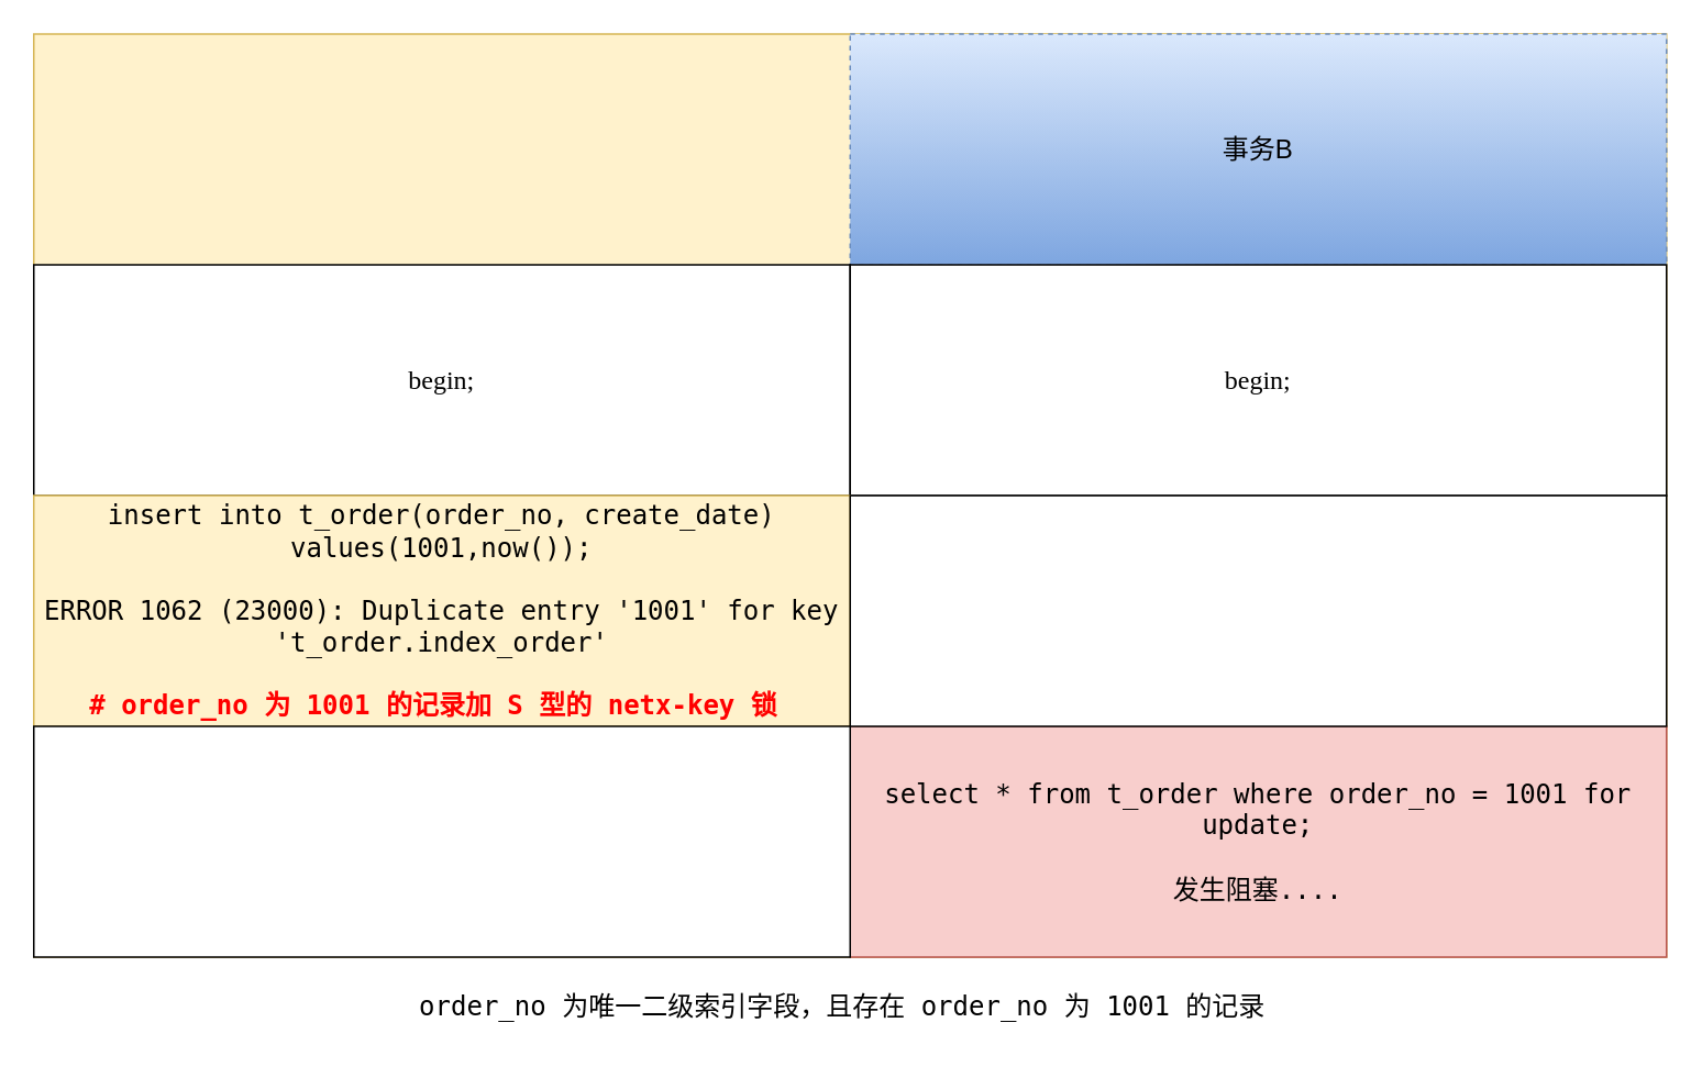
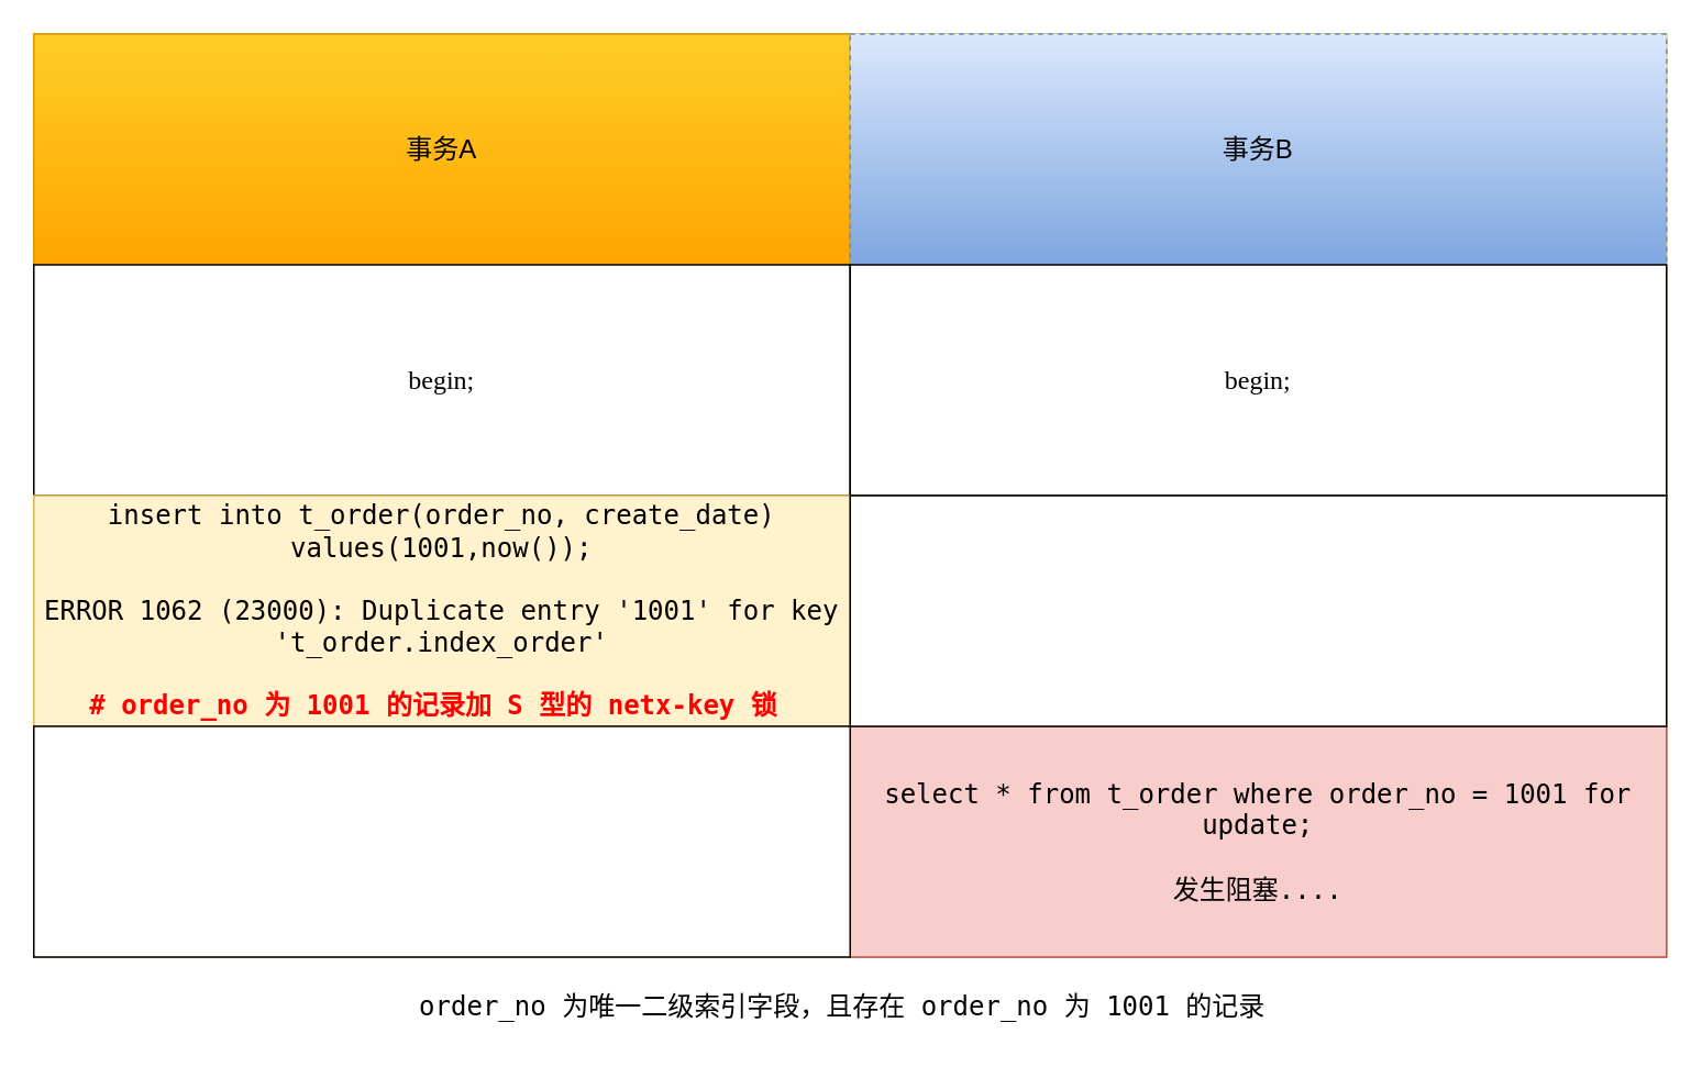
  <mxCell id="0" />
  <mxCell id="1" parent="0" />
  <mxCell id="2" value="&lt;span style=&quot;font-family: Menlo, monospace;&quot;&gt;order_no 为唯一二级索引字段，且存在&amp;nbsp;&lt;/span&gt;&lt;span style=&quot;font-family: Menlo, monospace;&quot;&gt;order_no 为 1001 的记录&lt;/span&gt;" style="text;html=1;align=center;verticalAlign=middle;resizable=0;points=[];autosize=1;strokeColor=none;fillColor=none;fontSize=16;fontFamily=Times New Roman;fontColor=default;" vertex="1" parent="1"><mxGeometry x="240" y="595" width="540" height="30" as="geometry" /></mxCell>
  <mxCell id="3" value="" style="group;labelBackgroundColor=default;fillColor=#fff2cc;strokeColor=#d6b656;" vertex="1" connectable="0" parent="1"><mxGeometry x="20" y="20" width="990" height="560" as="geometry" /></mxCell>
+ <mxCell id="4" value="事务A" style="rounded=0;whiteSpace=wrap;html=1;fontSize=16;fillColor=#ffcd28;gradientColor=#ffa500;strokeColor=#d79b00;" vertex="1" parent="3"><mxGeometry width="495.0" height="140" as="geometry" /></mxCell>
  <mxCell id="5" value="事务B" style="rounded=0;whiteSpace=wrap;html=1;fontSize=16;fillColor=#dae8fc;gradientColor=#7ea6e0;strokeColor=#6c8ebf;dashed=1;" vertex="1" parent="3"><mxGeometry x="495.0" width="495.0" height="140" as="geometry" /></mxCell>
  <mxCell id="6" value="begin;" style="rounded=0;whiteSpace=wrap;html=1;fontSize=16;fontFamily=Times New Roman;" vertex="1" parent="3"><mxGeometry y="140" width="495.0" height="140" as="geometry" /></mxCell>
  <mxCell id="7" value="begin;" style="rounded=0;whiteSpace=wrap;html=1;fontSize=16;fontFamily=Times New Roman;" vertex="1" parent="3"><mxGeometry x="495.0" y="140" width="495.0" height="140" as="geometry" /></mxCell>
  <mxCell id="8" value="&lt;div style=&quot;font-family: Menlo, monospace; font-size: 16px;&quot;&gt;&lt;div style=&quot;&quot;&gt;&lt;div&gt;&lt;span style=&quot;background-image: initial; background-position: initial; background-size: initial; background-repeat: initial; background-attachment: initial; background-origin: initial; background-clip: initial;&quot;&gt;insert into t_order(order_no, create_date) values(1001,now());                                                                                                                 &lt;/span&gt;&lt;/div&gt;&lt;div&gt;&lt;span style=&quot;background-image: initial; background-position: initial; background-size: initial; background-repeat: initial; background-attachment: initial; background-origin: initial; background-clip: initial;&quot;&gt;&lt;br&gt;&lt;/span&gt;&lt;/div&gt;&lt;div&gt;&lt;span style=&quot;background-image: initial; background-position: initial; background-size: initial; background-repeat: initial; background-attachment: initial; background-origin: initial; background-clip: initial;&quot;&gt;ERROR 1062 (23000): Duplicate entry '1001' for key 't_order.index_order'&lt;/span&gt;&lt;/div&gt;&lt;div&gt;&lt;span style=&quot;background-image: initial; background-position: initial; background-size: initial; background-repeat: initial; background-attachment: initial; background-origin: initial; background-clip: initial;&quot;&gt;&lt;br&gt;&lt;/span&gt;&lt;/div&gt;&lt;div&gt;&lt;b&gt;&lt;font color=&quot;#ff0000&quot;&gt;#&amp;nbsp;&lt;span style=&quot;background-color: initial;&quot;&gt;order_no 为 1001 的记录加 S 型的 netx-key 锁&lt;/span&gt;&lt;span style=&quot;background-color: initial;&quot;&gt;&amp;nbsp;&lt;/span&gt;&lt;/font&gt;&lt;/b&gt;&lt;/div&gt;&lt;/div&gt;&lt;/div&gt;" style="rounded=0;whiteSpace=wrap;html=1;fontSize=16;labelBackgroundColor=none;fillColor=#fff2cc;strokeColor=#d6b656;" vertex="1" parent="3"><mxGeometry y="280" width="495.0" height="140" as="geometry" /></mxCell>
  <mxCell id="9" value="&lt;div style=&quot;font-family: Menlo, monospace;&quot;&gt;&lt;span style=&quot;background-image: initial; background-position: initial; background-size: initial; background-repeat: initial; background-attachment: initial; background-origin: initial; background-clip: initial;&quot;&gt;select * from t_order where order_no = 1001 for update; &lt;/span&gt;&lt;/div&gt;&lt;span style=&quot;font-family: Menlo, monospace; font-size: 16px;&quot;&gt;&lt;br&gt;发生阻塞....&lt;br&gt;&lt;/span&gt;" style="rounded=0;whiteSpace=wrap;html=1;fontSize=16;labelBackgroundColor=none;fillColor=#f8cecc;strokeColor=#b85450;fontColor=#000000;" vertex="1" parent="3"><mxGeometry x="495.0" y="420" width="495.0" height="140" as="geometry" /></mxCell>
  <mxCell id="10" value="" style="rounded=0;whiteSpace=wrap;html=1;fontSize=16;labelBackgroundColor=none;fontColor=default;" vertex="1" parent="3"><mxGeometry x="495.0" y="280" width="495.0" height="140" as="geometry" /></mxCell>
  <mxCell id="11" value="" style="rounded=0;whiteSpace=wrap;html=1;fontSize=16;labelBackgroundColor=none;fontColor=default;" vertex="1" parent="3"><mxGeometry y="420" width="495.0" height="140" as="geometry" /></mxCell>
